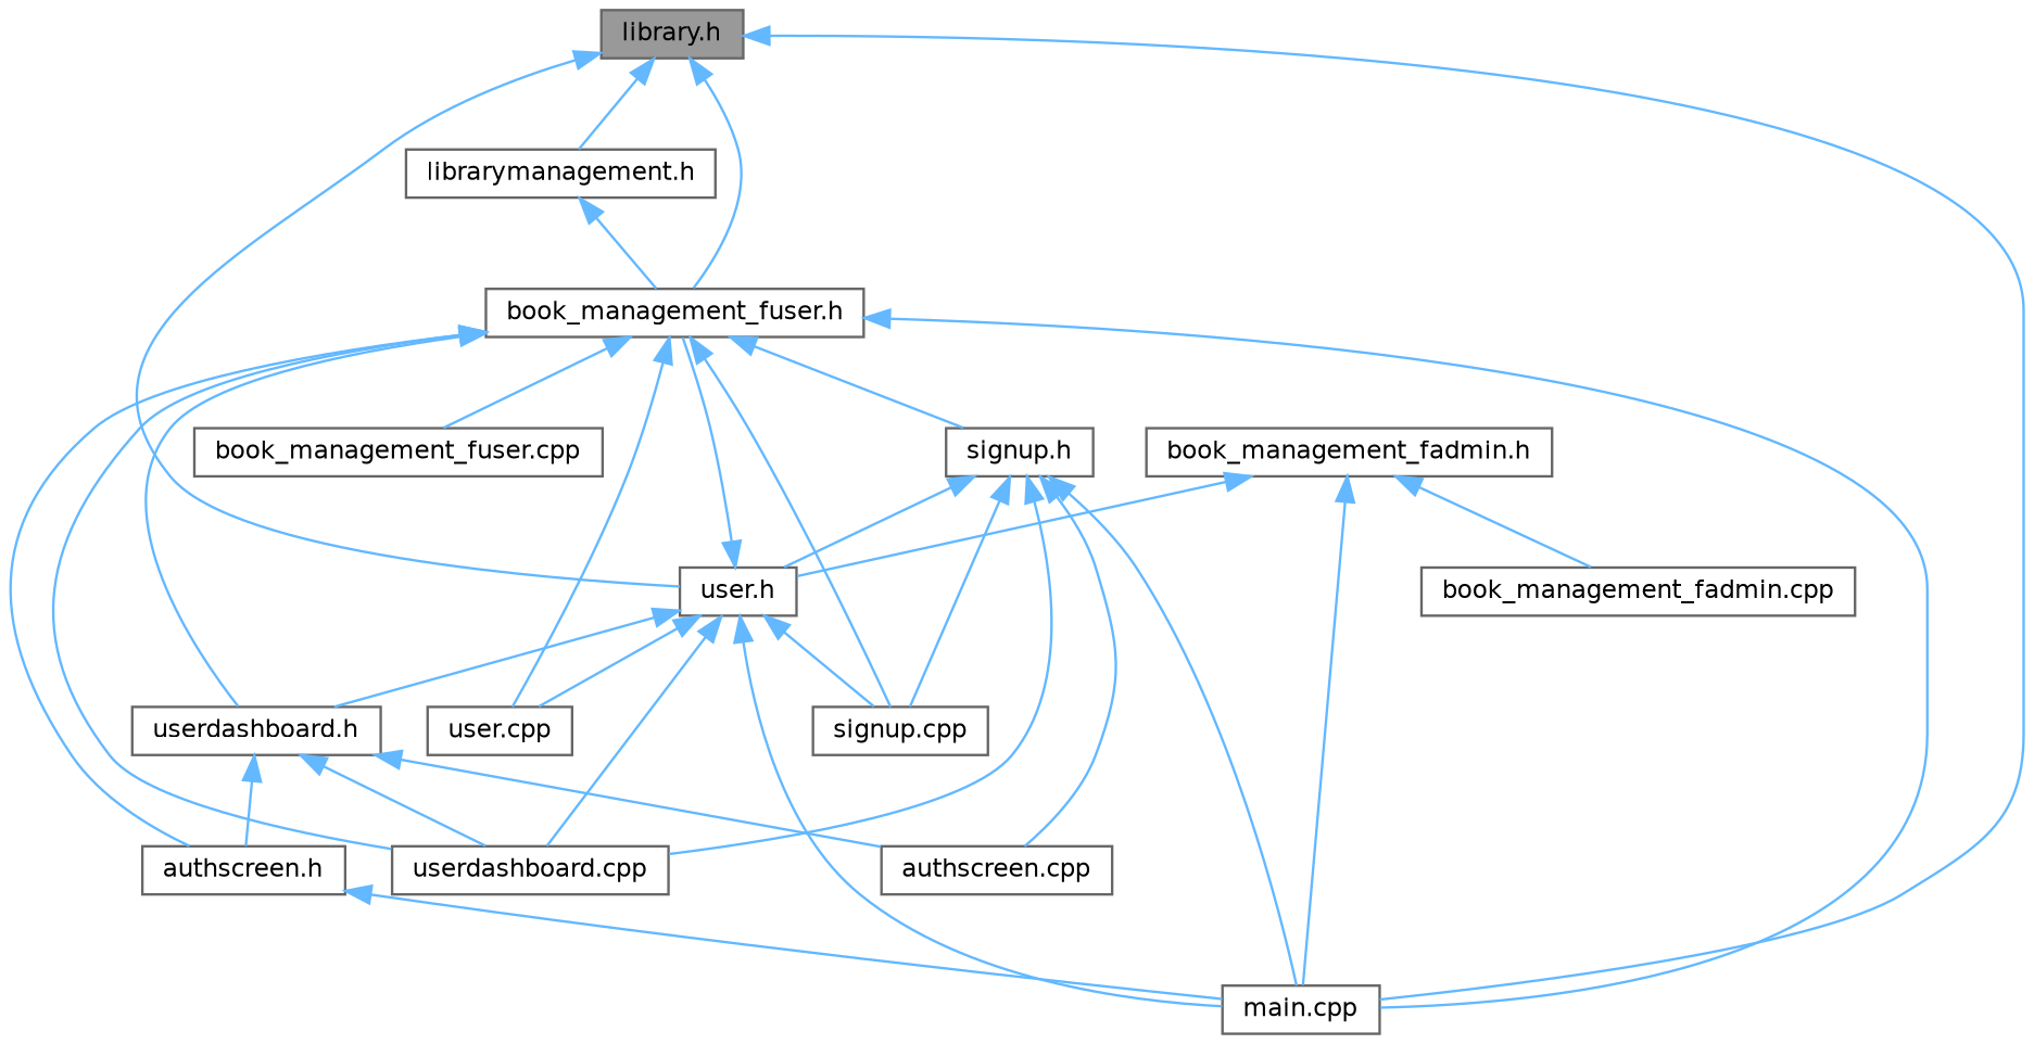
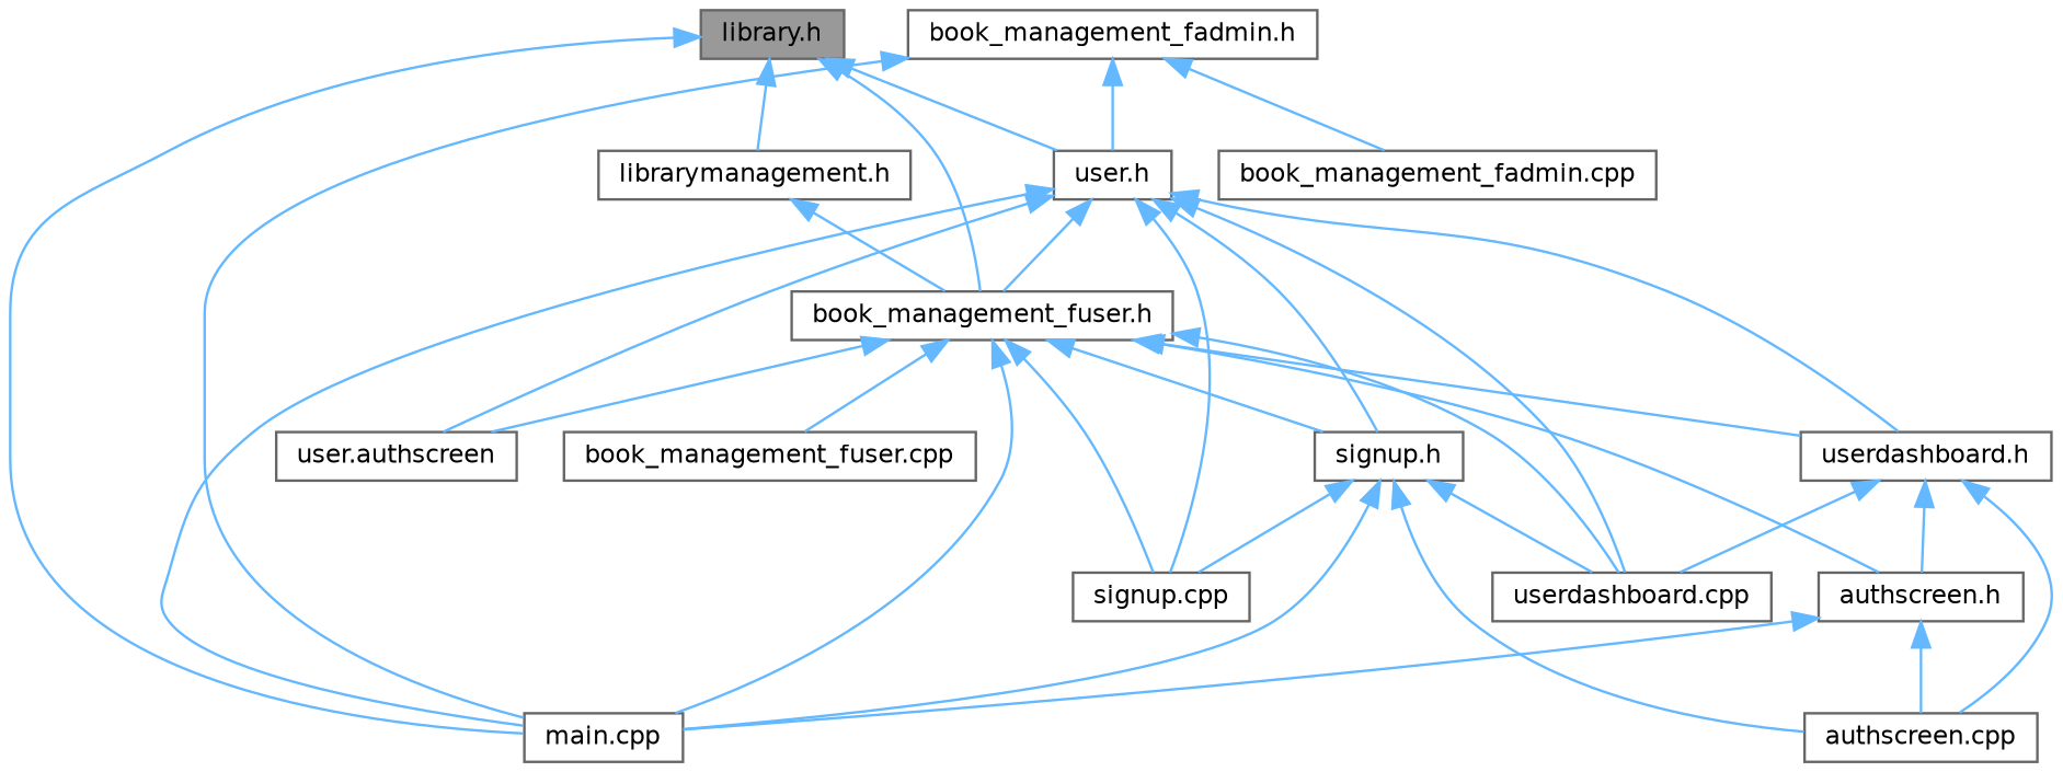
  digraph {
    node [color=grey40 fillcolor=white fontname=Helvetica fontsize=10 shape=box style=filled]
    edge [color=steelblue1 dir=back fontname=Helvetica fontsize=10 labelfontname=Helvetica labelfontsize=10 style=solid]
    n1 [color=gray40 fillcolor=grey60 fontcolor=black height=0.2 label="library.h" width=0.4]
    n2 [height=0.2 label="book_management_fuser.h" width=0.4]
    n3 [height=0.2 label="main.cpp" width=0.4]
    n4 [height=0.2 label="librarymanagement.h" width=0.4]
    n5 [height=0.2 label="user.h" width=0.4]
    n6 [height=0.2 label="authscreen.h" width=0.4]
    n7 [height=0.2 label="book_management_fuser.cpp" width=0.4]
    n8 [height=0.2 label="signup.cpp" width=0.4]
    n9 [height=0.2 label="signup.h" width=0.4]
    n10 [height=0.2 label="userdashboard.cpp" width=0.4]
-   n11 [height=0.2 label="user.cpp" width=0.4]
+   n11 [height=0.2 label="user.authscreen" width=0.4]
    n12 [height=0.2 label="userdashboard.h" width=0.4]
    n13 [height=0.2 label="authscreen.cpp" width=0.4]
    n14 [height=0.2 label="book_management_fadmin.h" width=0.4]
    n15 [height=0.2 label="book_management_fadmin.cpp" width=0.4]
    n1 -> n2
    n1 -> n3
    n1 -> n4
    n1 -> n5
    n2 -> n3
    n2 -> n6
    n2 -> n7
    n2 -> n8
    n2 -> n9
    n2 -> n10
    n2 -> n11
    n2 -> n12
    n4 -> n2
    n5 -> n2
    n5 -> n3
    n5 -> n8
-   n9 -> n5
+   n5 -> n9
    n5 -> n10
    n5 -> n11
    n5 -> n12
    n6 -> n3
+   n6 -> n13
    n9 -> n3
    n9 -> n8
    n9 -> n10
    n9 -> n13
    n12 -> n6
    n12 -> n10
    n12 -> n13
    n14 -> n3
    n14 -> n5
    n14 -> n15
  }
